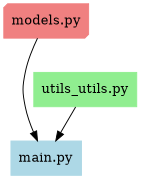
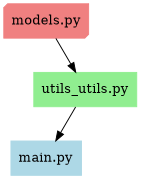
  digraph {
    node [shape=box style=filled]
    edge [color=black constraint=true]
    "models.py" [color=lightcoral shape=box3d]
    "main.py" [color=lightblue]
    n3 [color=lightgreen label="utils_utils.py"]
-   "models.py" -> "main.py"
+   "models.py" -> n3
    n3 -> "main.py"
  }
